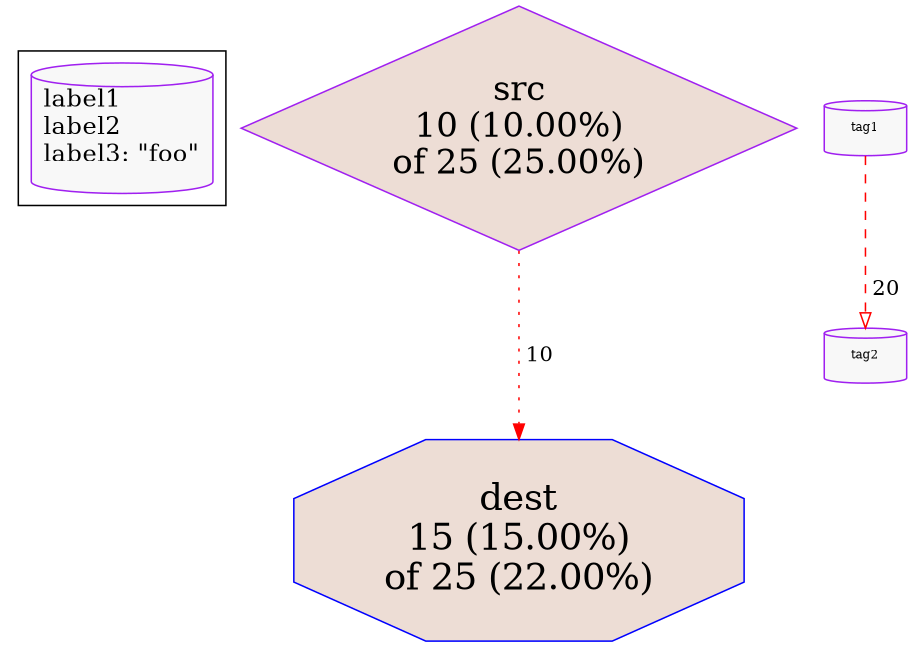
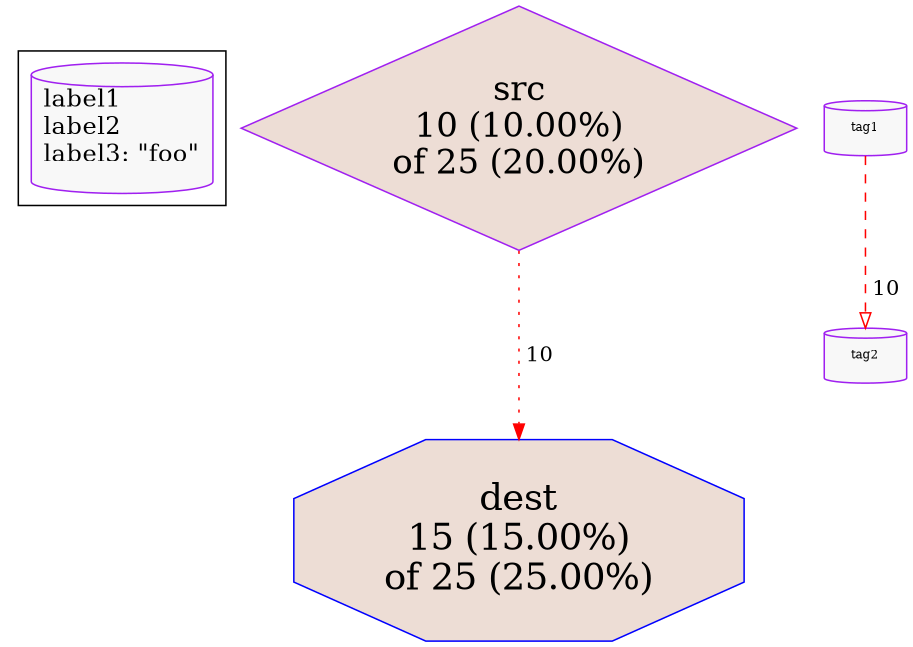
  digraph {
    node [color=purple fillcolor="#f8f8f8" fontsize=8 shape=cylinder style=filled]
    edge [color=red]
    n1 [fontsize=16 label="label1\llabel2\llabel3: \"foo\"\l"]
-   n2 [fillcolor="#edddd5" fontsize=22 label="src\n10 (10.00%)\nof 25 (25.00%)" shape=diamond]
-   n3 [color=blue fillcolor="#edddd5" fontsize=24 label="dest\n15 (15.00%)\nof 25 (22.00%)" shape=octagon]
+   n2 [fillcolor="#edddd5" fontsize=22 label="src\n10 (10.00%)\nof 25 (20.00%)" shape=diamond]
+   n3 [color=blue fillcolor="#edddd5" fontsize=24 label="dest\n15 (15.00%)\nof 25 (25.00%)" shape=octagon]
    n4 [label=tag1]
    n5 [label=tag2]
    subgraph cluster_1 {
      n1
    }
    n2 -> n3 [arrowhead=normal label=" 10" minlen=2 style=dotted weight=11]
-   n4 -> n5 [arrowhead=onormal label=" 20" style=dashed weight=100]
+   n4 -> n5 [arrowhead=onormal label=" 10" style=dashed weight=100]
  }
